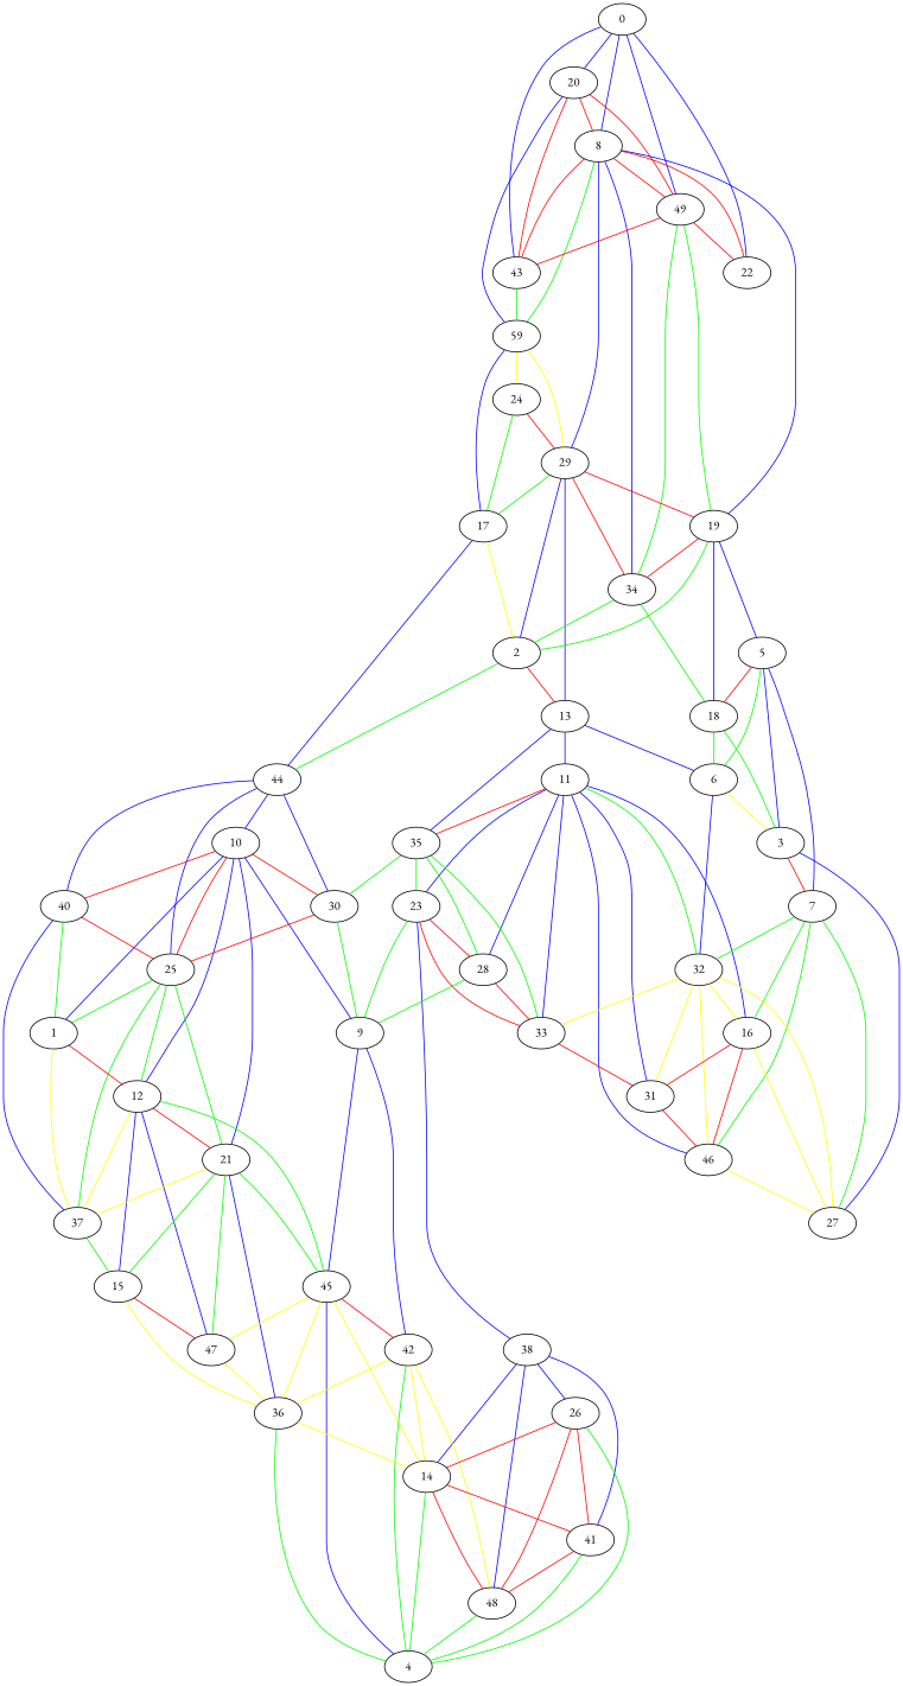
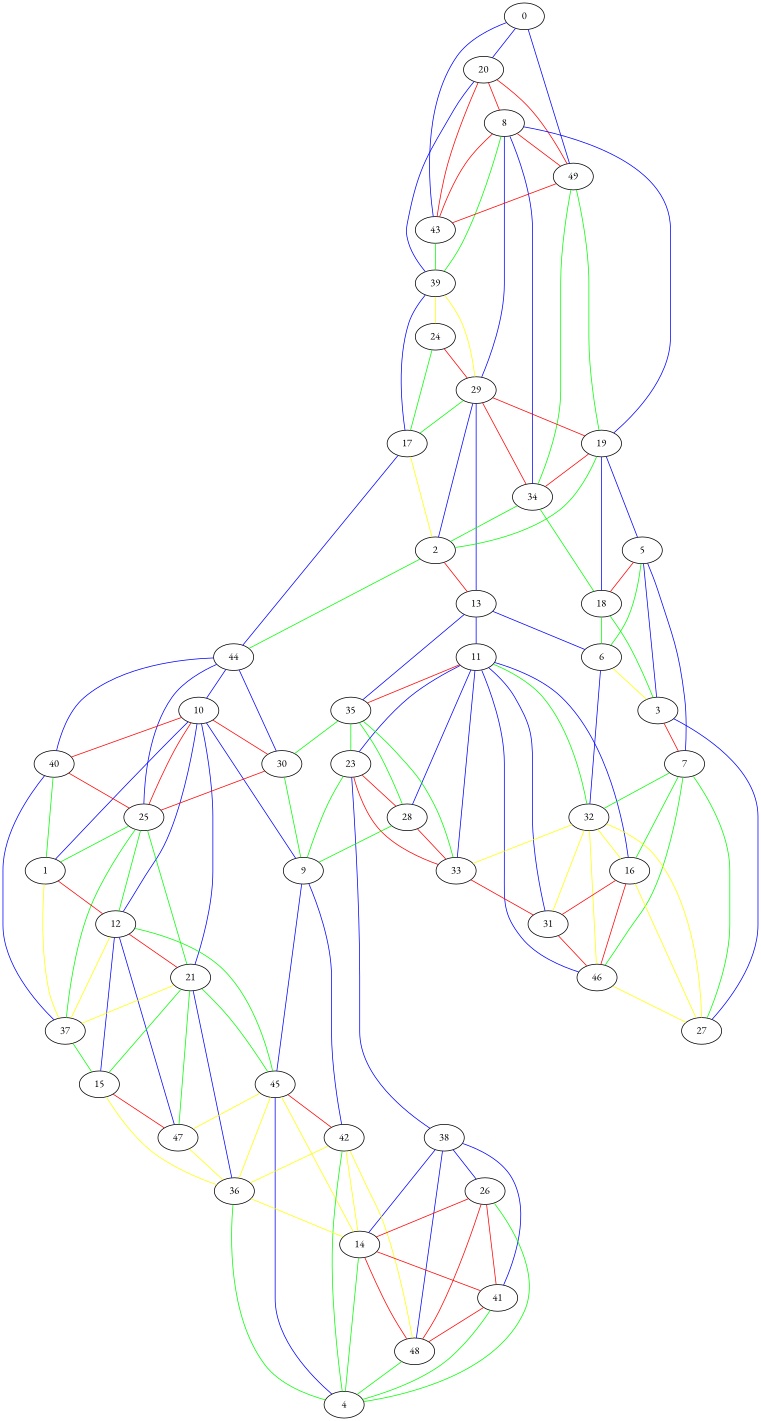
  digraph {
    fontname="EB Garamond"
    node [fontname="EB Garamond"]
    edge [color=blue dir=none fontname="EB Garamond"]
    0
    20
-   22
    8
    49
    43
-   39 [label=59]
+   39
    29
    19
    34
    24
    17
    2
    13
    5
    18
    44
    6
    11
    35
    3
    7
    10
    30
    40
    25
    32
    23
    28
    33
    16
    31
    46
    27
    1
    9
    12
    21
    37
    38
    45
    42
    15
    47
    36
    26
    14
    41
    48
    4
    0 -> 20
-   0 -> 22
-   0 -> 8
    0 -> 49
    0 -> 43
    20 -> 8 [color=red]
    20 -> 49 [color=red]
    20 -> 43 [color=red]
    20 -> 39
-   8 -> 22 [color=red]
    8 -> 49 [color=red]
    8 -> 43 [color=red]
    8 -> 39 [color=green]
    8 -> 29
    8 -> 19
    8 -> 34
-   49 -> 22 [color=red]
    49 -> 43 [color=red]
    49 -> 19 [color=green]
    49 -> 34 [color=green]
    43 -> 39 [color=green]
    39 -> 29 [color=yellow]
    39 -> 24 [color=yellow]
    39 -> 17
    29 -> 19 [color=red]
    29 -> 34 [color=red]
    29 -> 17 [color=green]
    29 -> 2
    29 -> 13
    19 -> 34 [color=red]
    19 -> 2 [color=green]
    19 -> 5
    19 -> 18
    34 -> 2 [color=green]
    34 -> 18 [color=green]
    24 -> 29 [color=red]
    24 -> 17 [color=green]
    17 -> 2 [color=yellow]
    17 -> 44
    2 -> 13 [color=red]
    2 -> 44 [color=green]
    13 -> 6
    13 -> 11
    13 -> 35
    5 -> 18 [color=red]
    5 -> 6 [color=green]
    5 -> 3
    5 -> 7
    18 -> 6 [color=green]
    18 -> 3 [color=green]
    44 -> 10
    44 -> 30
    44 -> 40
    44 -> 25
    6 -> 3 [color=yellow]
    6 -> 32
    11 -> 35 [color=red]
    11 -> 32 [color=green]
    11 -> 23
    11 -> 28
    11 -> 33
    11 -> 16
    11 -> 31
    11 -> 46
    35 -> 30 [color=green]
    35 -> 23 [color=green]
    35 -> 28 [color=green]
    35 -> 33 [color=green]
    3 -> 7 [color=red]
    3 -> 27
    7 -> 32 [color=green]
    7 -> 16 [color=green]
    7 -> 46 [color=green]
    7 -> 27 [color=green]
    10 -> 30 [color=red]
    10 -> 40 [color=red]
    10 -> 25 [color=red]
    10 -> 1
    10 -> 9
    10 -> 12
    10 -> 21
    30 -> 25 [color=red]
    30 -> 9 [color=green]
    40 -> 25 [color=red]
    40 -> 1 [color=green]
    40 -> 37
    25 -> 1 [color=green]
    25 -> 12 [color=green]
    25 -> 21 [color=green]
    25 -> 37 [color=green]
    32 -> 33 [color=yellow]
    32 -> 16 [color=yellow]
    32 -> 31 [color=yellow]
    32 -> 46 [color=yellow]
    32 -> 27 [color=yellow]
    23 -> 28 [color=red]
    23 -> 33 [color=red]
    23 -> 9 [color=green]
    23 -> 38
    28 -> 33 [color=red]
    28 -> 9 [color=green]
    33 -> 31 [color=red]
    16 -> 31 [color=red]
    16 -> 46 [color=red]
    16 -> 27 [color=yellow]
    31 -> 46 [color=red]
    46 -> 27 [color=yellow]
    1 -> 12 [color=red]
    1 -> 37 [color=yellow]
    9 -> 45
    9 -> 42
    12 -> 21 [color=red]
    12 -> 37 [color=yellow]
    12 -> 45 [color=green]
    12 -> 15
    12 -> 47
    21 -> 37 [color=yellow]
    21 -> 45 [color=green]
    21 -> 15 [color=green]
    21 -> 47 [color=green]
    21 -> 36
    37 -> 15 [color=green]
    38 -> 26
    38 -> 14
    38 -> 41
    38 -> 48
    45 -> 42 [color=red]
    45 -> 47 [color=yellow]
    45 -> 36 [color=yellow]
    45 -> 14 [color=yellow]
    45 -> 4
    42 -> 36 [color=yellow]
    42 -> 14 [color=yellow]
    42 -> 48 [color=yellow]
    42 -> 4 [color=green]
    15 -> 47 [color=red]
    15 -> 36 [color=yellow]
    47 -> 36 [color=yellow]
    36 -> 14 [color=yellow]
    36 -> 4 [color=green]
    26 -> 14 [color=red]
    26 -> 41 [color=red]
    26 -> 48 [color=red]
    26 -> 4 [color=green]
    14 -> 41 [color=red]
    14 -> 48 [color=red]
    14 -> 4 [color=green]
    41 -> 48 [color=red]
    41 -> 4 [color=green]
    48 -> 4 [color=green]
  }
